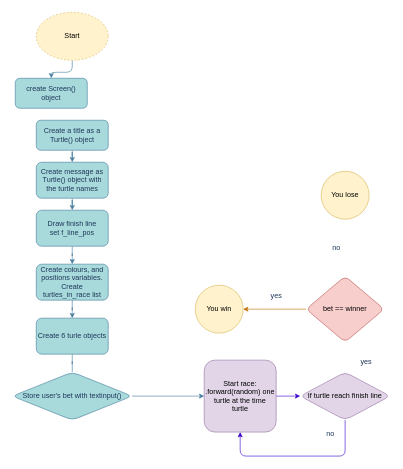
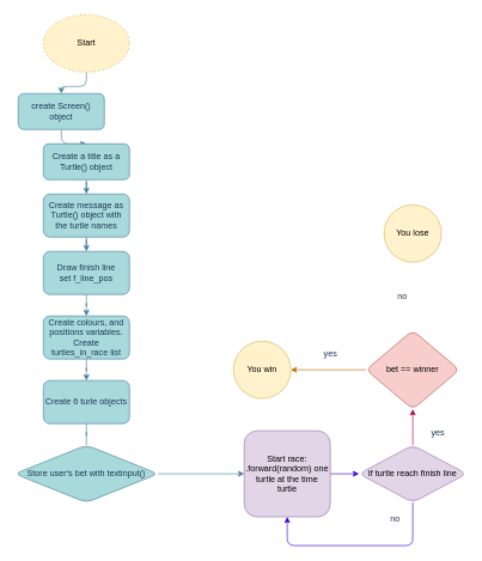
  <mxCell id="0" />
  <mxCell id="1" parent="0" />
  <mxCell id="2" value="" style="edgeStyle=orthogonalEdgeStyle;rounded=1;orthogonalLoop=1;jettySize=auto;html=1;labelBackgroundColor=none;strokeColor=#457B9D;fontColor=default;" edge="1" parent="1" source="3" target="5"><mxGeometry relative="1" as="geometry" /></mxCell>
  <mxCell id="3" value="Start" style="ellipse;whiteSpace=wrap;html=1;labelBackgroundColor=none;fillColor=#fff2cc;strokeColor=#d6b656;rounded=1;dashed=1;" vertex="1" parent="1"><mxGeometry x="60" y="20" width="120" height="80" as="geometry" /></mxCell>
+ <mxCell id="4" value="" style="edgeStyle=orthogonalEdgeStyle;rounded=1;orthogonalLoop=1;jettySize=auto;html=1;labelBackgroundColor=none;strokeColor=#457B9D;fontColor=default;" edge="1" parent="1" source="5" target="7"><mxGeometry relative="1" as="geometry" /></mxCell>
  <mxCell id="5" value="create Screen() object" style="whiteSpace=wrap;html=1;labelBackgroundColor=none;fillColor=#A8DADC;strokeColor=#457B9D;fontColor=#1D3557;rounded=1;" vertex="1" parent="1"><mxGeometry x="25" y="130" width="120" height="50" as="geometry" /></mxCell>
  <mxCell id="6" value="" style="edgeStyle=orthogonalEdgeStyle;rounded=1;orthogonalLoop=1;jettySize=auto;html=1;labelBackgroundColor=none;strokeColor=#457B9D;fontColor=default;" edge="1" parent="1" source="7" target="9"><mxGeometry relative="1" as="geometry" /></mxCell>
  <mxCell id="7" value="Create a title as a Turtle() object" style="whiteSpace=wrap;html=1;labelBackgroundColor=none;fillColor=#A8DADC;strokeColor=#457B9D;fontColor=#1D3557;rounded=1;" vertex="1" parent="1"><mxGeometry x="60" y="200" width="120" height="50" as="geometry" /></mxCell>
  <mxCell id="8" value="" style="edgeStyle=orthogonalEdgeStyle;rounded=1;orthogonalLoop=1;jettySize=auto;html=1;labelBackgroundColor=none;strokeColor=#457B9D;fontColor=default;" edge="1" parent="1" source="9" target="11"><mxGeometry relative="1" as="geometry" /></mxCell>
  <mxCell id="9" value="Create message as Turtle() object with the turtle names&lt;br&gt;" style="whiteSpace=wrap;html=1;labelBackgroundColor=none;fillColor=#A8DADC;strokeColor=#457B9D;fontColor=#1D3557;rounded=1;" vertex="1" parent="1"><mxGeometry x="60" y="270" width="120" height="60" as="geometry" /></mxCell>
  <mxCell id="10" value="" style="edgeStyle=orthogonalEdgeStyle;rounded=1;orthogonalLoop=1;jettySize=auto;html=1;labelBackgroundColor=none;strokeColor=#457B9D;fontColor=default;" edge="1" parent="1" source="11" target="13"><mxGeometry relative="1" as="geometry" /></mxCell>
  <mxCell id="11" value="Draw finish line&lt;br&gt;set f_line_pos" style="whiteSpace=wrap;html=1;labelBackgroundColor=none;fillColor=#A8DADC;strokeColor=#457B9D;fontColor=#1D3557;rounded=1;" vertex="1" parent="1"><mxGeometry x="60" y="350" width="120" height="60" as="geometry" /></mxCell>
  <mxCell id="12" value="" style="edgeStyle=orthogonalEdgeStyle;rounded=1;orthogonalLoop=1;jettySize=auto;html=1;labelBackgroundColor=none;strokeColor=#457B9D;fontColor=default;" edge="1" parent="1" source="13" target="15"><mxGeometry relative="1" as="geometry" /></mxCell>
  <mxCell id="13" value="Create colours, and positions variables.&lt;br&gt;Create turtles_in_race list" style="whiteSpace=wrap;html=1;labelBackgroundColor=none;fillColor=#A8DADC;strokeColor=#457B9D;fontColor=#1D3557;rounded=1;" vertex="1" parent="1"><mxGeometry x="60" y="440" width="120" height="60" as="geometry" /></mxCell>
  <mxCell id="14" value="" style="edgeStyle=orthogonalEdgeStyle;rounded=1;orthogonalLoop=1;jettySize=auto;html=1;labelBackgroundColor=none;strokeColor=#457B9D;fontColor=default;endArrow=none;" edge="1" parent="1" source="15" target="17"><mxGeometry relative="1" as="geometry" /></mxCell>
  <mxCell id="15" value="Create 6 turle objects" style="whiteSpace=wrap;html=1;labelBackgroundColor=none;fillColor=#A8DADC;strokeColor=#457B9D;fontColor=#1D3557;rounded=1;" vertex="1" parent="1"><mxGeometry x="60" y="530" width="120" height="60" as="geometry" /></mxCell>
  <mxCell id="16" value="" style="edgeStyle=orthogonalEdgeStyle;rounded=1;orthogonalLoop=1;jettySize=auto;html=1;labelBackgroundColor=none;strokeColor=#457B9D;fontColor=default;" edge="1" parent="1" source="17" target="19"><mxGeometry relative="1" as="geometry" /></mxCell>
  <mxCell id="17" value="Store user's bet with textinput()" style="rhombus;whiteSpace=wrap;html=1;labelBackgroundColor=none;fillColor=#A8DADC;strokeColor=#457B9D;fontColor=#1D3557;rounded=1;" vertex="1" parent="1"><mxGeometry x="20" y="620" width="200" height="80" as="geometry" /></mxCell>
  <mxCell id="18" value="" style="edgeStyle=orthogonalEdgeStyle;rounded=1;orthogonalLoop=1;jettySize=auto;html=1;labelBackgroundColor=none;strokeColor=#3700CC;fontColor=default;fillColor=#6a00ff;" edge="1" parent="1" source="19" target="21"><mxGeometry relative="1" as="geometry" /></mxCell>
  <mxCell id="19" value="Start race:&lt;br&gt;.forward(random) one turtle at the time &lt;br&gt;turtle" style="whiteSpace=wrap;html=1;labelBackgroundColor=none;fillColor=#e1d5e7;strokeColor=#9673a6;rounded=1;" vertex="1" parent="1"><mxGeometry x="340" y="600" width="120" height="120" as="geometry" /></mxCell>
+ <mxCell id="20" value="" style="edgeStyle=orthogonalEdgeStyle;rounded=1;orthogonalLoop=1;jettySize=auto;html=1;labelBackgroundColor=none;strokeColor=#A50040;fontColor=default;fillColor=#d80073;" edge="1" parent="1" source="21" target="23"><mxGeometry relative="1" as="geometry" /></mxCell>
  <mxCell id="21" value="If turtle reach finish line" style="rhombus;whiteSpace=wrap;html=1;labelBackgroundColor=none;fillColor=#e1d5e7;strokeColor=#9673a6;rounded=1;" vertex="1" parent="1"><mxGeometry x="500" y="620" width="150" height="80" as="geometry" /></mxCell>
  <mxCell id="22" value="" style="edgeStyle=orthogonalEdgeStyle;rounded=1;orthogonalLoop=1;jettySize=auto;html=1;labelBackgroundColor=none;strokeColor=#BD7000;fontColor=default;fillColor=#f0a30a;" edge="1" parent="1" source="23" target="29"><mxGeometry relative="1" as="geometry" /></mxCell>
  <mxCell id="23" value="bet == winner" style="rhombus;whiteSpace=wrap;html=1;labelBackgroundColor=none;fillColor=#f8cecc;strokeColor=#b85450;rounded=1;" vertex="1" parent="1"><mxGeometry x="510" y="460" width="130" height="110" as="geometry" /></mxCell>
  <mxCell id="24" value="yes" style="text;html=1;align=center;verticalAlign=middle;resizable=0;points=[];autosize=1;strokeColor=none;fillColor=none;labelBackgroundColor=none;fontColor=#1D3557;rounded=1;" vertex="1" parent="1"><mxGeometry x="590" y="588" width="40" height="30" as="geometry" /></mxCell>
  <mxCell id="25" value="" style="endArrow=classic;html=1;rounded=1;exitX=0.5;exitY=1;exitDx=0;exitDy=0;entryX=0.5;entryY=1;entryDx=0;entryDy=0;labelBackgroundColor=none;strokeColor=#3700CC;fontColor=default;fillColor=#6a00ff;" edge="1" parent="1" source="21" target="19"><mxGeometry width="50" height="50" relative="1" as="geometry"><mxPoint x="330" y="380" as="sourcePoint" /><mxPoint x="380" y="330" as="targetPoint" /><Array as="points"><mxPoint x="575" y="760" /><mxPoint x="400" y="760" /></Array></mxGeometry></mxCell>
  <mxCell id="26" value="no" style="text;html=1;align=center;verticalAlign=middle;resizable=0;points=[];autosize=1;strokeColor=none;fillColor=none;labelBackgroundColor=none;fontColor=#1D3557;rounded=1;" vertex="1" parent="1"><mxGeometry x="530" y="708" width="40" height="30" as="geometry" /></mxCell>
  <mxCell id="27" value="You lose" style="ellipse;whiteSpace=wrap;html=1;labelBackgroundColor=none;fillColor=#fff2cc;strokeColor=#d6b656;rounded=1;" vertex="1" parent="1"><mxGeometry x="535" y="285" width="80" height="80" as="geometry" /></mxCell>
  <mxCell id="28" value="no" style="text;html=1;align=center;verticalAlign=middle;resizable=0;points=[];autosize=1;strokeColor=none;fillColor=none;labelBackgroundColor=none;fontColor=#1D3557;rounded=1;" vertex="1" parent="1"><mxGeometry x="540" y="398" width="40" height="30" as="geometry" /></mxCell>
  <mxCell id="29" value="You win" style="ellipse;whiteSpace=wrap;html=1;labelBackgroundColor=none;fillColor=#fff2cc;strokeColor=#d6b656;rounded=1;" vertex="1" parent="1"><mxGeometry x="325" y="475" width="80" height="80" as="geometry" /></mxCell>
  <mxCell id="30" value="yes" style="text;html=1;align=center;verticalAlign=middle;resizable=0;points=[];autosize=1;strokeColor=none;fillColor=none;labelBackgroundColor=none;fontColor=#1D3557;rounded=1;" vertex="1" parent="1"><mxGeometry x="440" y="478" width="40" height="30" as="geometry" /></mxCell>
